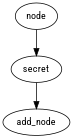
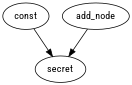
  digraph {
    fontname="Roboto Condensed"
    node [fontname="Roboto Condensed"]
    edge [fontname="Roboto Condensed" loop=False]
-   const [label="node"]
+   const
    secret
    add_node
    const -> secret
-   secret -> add_node
+   add_node -> secret
  }
